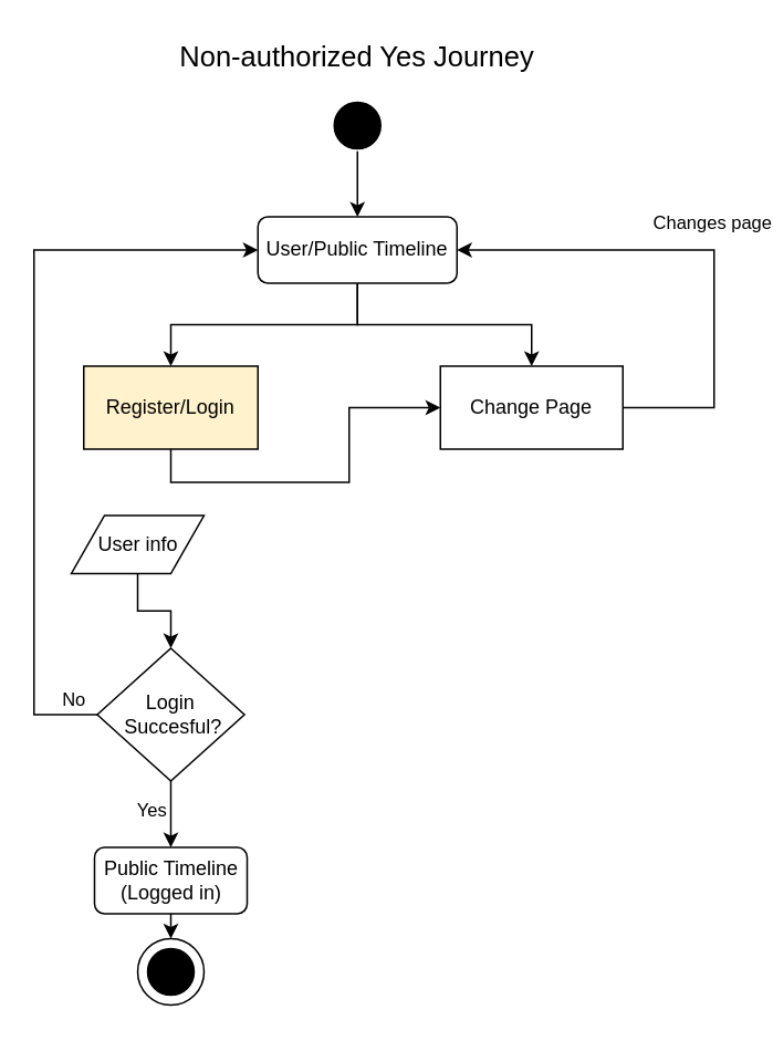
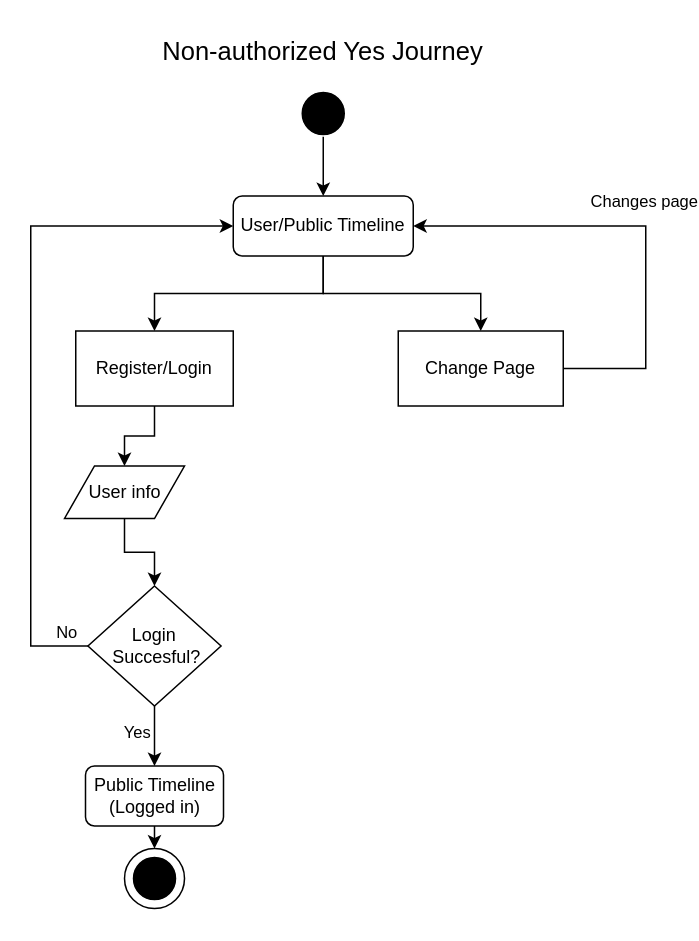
  <mxCell id="0" />
  <mxCell id="1" parent="0" />
  <mxCell id="2" style="edgeStyle=orthogonalEdgeStyle;rounded=0;orthogonalLoop=1;jettySize=auto;html=1;exitX=0.5;exitY=1;exitDx=0;exitDy=0;entryX=0.5;entryY=0;entryDx=0;entryDy=0;" parent="1" source="4" target="9" edge="1"><mxGeometry relative="1" as="geometry" /></mxCell>
  <mxCell id="3" style="edgeStyle=orthogonalEdgeStyle;rounded=0;orthogonalLoop=1;jettySize=auto;html=1;exitX=0.5;exitY=1;exitDx=0;exitDy=0;entryX=0.5;entryY=0;entryDx=0;entryDy=0;" parent="1" source="4" target="12" edge="1"><mxGeometry relative="1" as="geometry" /></mxCell>
  <mxCell id="4" value="User/Public Timeline" style="rounded=1;whiteSpace=wrap;html=1;fontSize=12;glass=0;strokeWidth=1;shadow=0;" parent="1" vertex="1"><mxGeometry x="155" y="130" width="120" height="40" as="geometry" /></mxCell>
  <mxCell id="5" style="edgeStyle=orthogonalEdgeStyle;rounded=0;orthogonalLoop=1;jettySize=auto;html=1;exitX=0.5;exitY=1;exitDx=0;exitDy=0;entryX=0.5;entryY=0;entryDx=0;entryDy=0;" parent="1" source="6" target="17" edge="1"><mxGeometry relative="1" as="geometry" /></mxCell>
  <mxCell id="6" value="User info" style="shape=parallelogram;perimeter=parallelogramPerimeter;whiteSpace=wrap;html=1;fixedSize=1;" parent="1" vertex="1"><mxGeometry x="42.5" y="310" width="80" height="35" as="geometry" /></mxCell>
  <mxCell id="7" style="edgeStyle=orthogonalEdgeStyle;rounded=0;orthogonalLoop=1;jettySize=auto;html=1;entryX=1;entryY=0.5;entryDx=0;entryDy=0;" parent="1" source="9" target="4" edge="1"><mxGeometry relative="1" as="geometry"><Array as="points"><mxPoint x="430" y="245" /><mxPoint x="430" y="150" /></Array></mxGeometry></mxCell>
  <mxCell id="8" value="Changes page" style="edgeLabel;html=1;align=center;verticalAlign=middle;resizable=0;points=[];" parent="7" vertex="1" connectable="0"><mxGeometry x="-0.212" y="2" relative="1" as="geometry"><mxPoint y="-47" as="offset" /></mxGeometry></mxCell>
  <mxCell id="9" value="Change Page" style="rounded=0;whiteSpace=wrap;html=1;" parent="1" vertex="1"><mxGeometry x="265" y="220" width="110" height="50" as="geometry" /></mxCell>
  <mxCell id="10" value="&lt;font style=&quot;font-size: 17px;&quot;&gt;Non-authorized Yes Journey&lt;/font&gt;" style="text;html=1;strokeColor=none;fillColor=none;align=center;verticalAlign=middle;whiteSpace=wrap;rounded=0;" parent="1" vertex="1"><mxGeometry x="80" width="270" height="30" as="geometry" y="20" /></mxCell>
- <mxCell id="11" style="edgeStyle=orthogonalEdgeStyle;rounded=0;orthogonalLoop=1;jettySize=auto;html=1;exitX=0.5;exitY=1;exitDx=0;exitDy=0;" parent="1" source="12" target="9" edge="1"><mxGeometry relative="1" as="geometry" /></mxCell>
- <mxCell id="12" value="Register/Login" style="rounded=0;whiteSpace=wrap;html=1;fillColor=#fff2cc;" parent="1" vertex="1"><mxGeometry x="50" y="220" width="105" height="50" as="geometry" /></mxCell>
+ <mxCell id="11" style="edgeStyle=orthogonalEdgeStyle;rounded=0;orthogonalLoop=1;jettySize=auto;html=1;exitX=0.5;exitY=1;exitDx=0;exitDy=0;entryX=0.5;entryY=0;entryDx=0;entryDy=0;" parent="1" source="12" target="6" edge="1"><mxGeometry relative="1" as="geometry" /></mxCell>
+ <mxCell id="12" value="Register/Login" style="rounded=0;whiteSpace=wrap;html=1;" parent="1" vertex="1"><mxGeometry x="50" y="220" width="105" height="50" as="geometry" /></mxCell>
  <mxCell id="13" style="edgeStyle=orthogonalEdgeStyle;rounded=0;orthogonalLoop=1;jettySize=auto;html=1;exitX=0;exitY=0.5;exitDx=0;exitDy=0;entryX=0;entryY=0.5;entryDx=0;entryDy=0;" parent="1" source="17" target="4" edge="1"><mxGeometry relative="1" as="geometry"><Array as="points"><mxPoint x="20" y="430" /><mxPoint x="20" y="150" /></Array></mxGeometry></mxCell>
  <mxCell id="14" value="No" style="edgeLabel;html=1;align=center;verticalAlign=middle;resizable=0;points=[];" parent="13" vertex="1" connectable="0"><mxGeometry x="-0.504" y="-1" relative="1" as="geometry"><mxPoint x="22" y="64" as="offset" /></mxGeometry></mxCell>
  <mxCell id="15" style="edgeStyle=orthogonalEdgeStyle;rounded=0;orthogonalLoop=1;jettySize=auto;html=1;exitX=0.5;exitY=1;exitDx=0;exitDy=0;entryX=0.5;entryY=0;entryDx=0;entryDy=0;" parent="1" source="17" target="19" edge="1"><mxGeometry relative="1" as="geometry" /></mxCell>
  <mxCell id="16" value="Yes" style="edgeLabel;html=1;align=center;verticalAlign=middle;resizable=0;points=[];" parent="15" vertex="1" connectable="0"><mxGeometry x="-0.083" y="-2" relative="1" as="geometry"><mxPoint x="-10" as="offset" /></mxGeometry></mxCell>
  <mxCell id="17" value="&amp;nbsp;Login&amp;nbsp;&lt;br&gt;&amp;nbsp;Succesful?" style="rhombus;whiteSpace=wrap;html=1;" parent="1" vertex="1"><mxGeometry x="58.13" y="390" width="88.75" height="80" as="geometry" /></mxCell>
  <mxCell id="18" style="edgeStyle=orthogonalEdgeStyle;rounded=0;orthogonalLoop=1;jettySize=auto;html=1;exitX=0.5;exitY=1;exitDx=0;exitDy=0;entryX=0.5;entryY=0;entryDx=0;entryDy=0;" parent="1" source="19" target="22" edge="1"><mxGeometry relative="1" as="geometry" /></mxCell>
  <mxCell id="19" value="Public Timeline&lt;br&gt;(Logged in)" style="rounded=1;whiteSpace=wrap;html=1;" parent="1" vertex="1"><mxGeometry x="56.5" y="510" width="92" height="40" as="geometry" /></mxCell>
  <mxCell id="20" style="edgeStyle=orthogonalEdgeStyle;rounded=0;orthogonalLoop=1;jettySize=auto;html=1;exitX=0.5;exitY=1;exitDx=0;exitDy=0;entryX=0.5;entryY=0;entryDx=0;entryDy=0;" parent="1" source="21" target="4" edge="1"><mxGeometry relative="1" as="geometry" /></mxCell>
  <mxCell id="21" value="" style="ellipse;whiteSpace=wrap;html=1;aspect=fixed;fillStyle=solid;fillColor=#000000;strokeColor=#FFFFFF;" parent="1" vertex="1"><mxGeometry x="200" y="60" width="30" height="30" as="geometry" /></mxCell>
  <mxCell id="22" value="" style="ellipse;whiteSpace=wrap;html=1;aspect=fixed;fillStyle=solid;fillColor=#FFFFFF;strokeColor=#000000;" parent="1" vertex="1"><mxGeometry x="82.51" y="565" width="40" height="40" as="geometry" /></mxCell>
  <mxCell id="23" value="" style="ellipse;whiteSpace=wrap;html=1;aspect=fixed;fillStyle=solid;fillColor=#000000;strokeColor=#FFFFFF;" parent="1" vertex="1"><mxGeometry x="87.51" y="570" width="30" height="30" as="geometry" /></mxCell>
